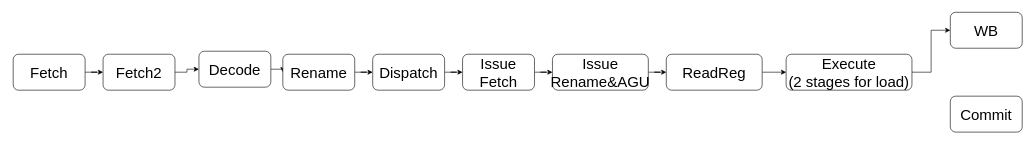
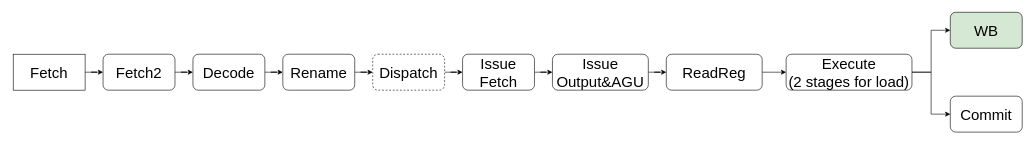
  <mxCell id="0" />
  <mxCell id="1" parent="0" />
  <mxCell id="2" value="" style="edgeStyle=orthogonalEdgeStyle;rounded=0;orthogonalLoop=1;jettySize=auto;html=1;fontSize=25;" edge="1" parent="1" source="3" target="5"><mxGeometry relative="1" as="geometry" /></mxCell>
- <mxCell id="3" value="&lt;font style=&quot;font-size: 25px&quot;&gt;Fetch&lt;/font&gt;" style="rounded=1;whiteSpace=wrap;html=1;" vertex="1" parent="1"><mxGeometry x="20" y="90" width="120" height="60" as="geometry" /></mxCell>
+ <mxCell id="3" value="&lt;font style=&quot;font-size: 25px&quot;&gt;Fetch&lt;/font&gt;" style="whiteSpace=wrap;html=1;rounded=0;" vertex="1" parent="1"><mxGeometry x="20" y="90" width="120" height="60" as="geometry" /></mxCell>
  <mxCell id="4" value="" style="edgeStyle=orthogonalEdgeStyle;rounded=0;orthogonalLoop=1;jettySize=auto;html=1;fontSize=25;" edge="1" parent="1" source="5" target="7"><mxGeometry relative="1" as="geometry" /></mxCell>
  <mxCell id="5" value="&lt;font style=&quot;font-size: 25px&quot;&gt;Fetch2&lt;/font&gt;" style="rounded=1;whiteSpace=wrap;html=1;" vertex="1" parent="1"><mxGeometry x="170" y="90" width="120" height="60" as="geometry" /></mxCell>
  <mxCell id="6" value="" style="edgeStyle=orthogonalEdgeStyle;rounded=0;orthogonalLoop=1;jettySize=auto;html=1;fontSize=25;" edge="1" parent="1" source="7" target="9"><mxGeometry relative="1" as="geometry" /></mxCell>
- <mxCell id="7" value="&lt;font style=&quot;font-size: 25px&quot;&gt;Decode&lt;/font&gt;" style="rounded=1;whiteSpace=wrap;html=1;" vertex="1" parent="1"><mxGeometry x="330" y="85" width="120" height="60" as="geometry" /></mxCell>
+ <mxCell id="7" value="&lt;font style=&quot;font-size: 25px&quot;&gt;Decode&lt;/font&gt;" style="rounded=1;whiteSpace=wrap;html=1;" vertex="1" parent="1"><mxGeometry x="320" y="90" width="120" height="60" as="geometry" /></mxCell>
  <mxCell id="8" value="" style="edgeStyle=orthogonalEdgeStyle;rounded=0;orthogonalLoop=1;jettySize=auto;html=1;fontSize=25;" edge="1" parent="1" source="9" target="11"><mxGeometry relative="1" as="geometry" /></mxCell>
  <mxCell id="9" value="&lt;font style=&quot;font-size: 25px&quot;&gt;Rename&lt;/font&gt;" style="rounded=1;whiteSpace=wrap;html=1;" vertex="1" parent="1"><mxGeometry x="470" y="90" width="120" height="60" as="geometry" /></mxCell>
  <mxCell id="10" value="" style="edgeStyle=orthogonalEdgeStyle;rounded=0;orthogonalLoop=1;jettySize=auto;html=1;fontSize=25;" edge="1" parent="1" source="11" target="20"><mxGeometry relative="1" as="geometry" /></mxCell>
- <mxCell id="11" value="&lt;font style=&quot;font-size: 25px&quot;&gt;Dispatch&lt;/font&gt;" style="rounded=1;whiteSpace=wrap;html=1;" vertex="1" parent="1"><mxGeometry x="620" y="90" width="120" height="60" as="geometry" /></mxCell>
+ <mxCell id="11" value="&lt;font style=&quot;font-size: 25px&quot;&gt;Dispatch&lt;/font&gt;" style="rounded=1;whiteSpace=wrap;html=1;dashed=1;" vertex="1" parent="1"><mxGeometry x="620" y="90" width="120" height="60" as="geometry" /></mxCell>
  <mxCell id="12" value="" style="edgeStyle=orthogonalEdgeStyle;rounded=0;orthogonalLoop=1;jettySize=auto;html=1;fontSize=25;" edge="1" parent="1" source="13" target="22"><mxGeometry relative="1" as="geometry" /></mxCell>
- <mxCell id="13" value="&lt;font style=&quot;font-size: 25px&quot;&gt;Issue&lt;br&gt;Rename&amp;amp;AGU&lt;br&gt;&lt;/font&gt;" style="rounded=1;whiteSpace=wrap;html=1;" vertex="1" parent="1"><mxGeometry x="920" y="90" width="160" height="60" as="geometry" /></mxCell>
+ <mxCell id="13" value="&lt;font style=&quot;font-size: 25px&quot;&gt;Issue&lt;br&gt;Output&amp;amp;AGU&lt;br&gt;&lt;/font&gt;" style="rounded=1;whiteSpace=wrap;html=1;" vertex="1" parent="1"><mxGeometry x="920" y="90" width="160" height="60" as="geometry" /></mxCell>
  <mxCell id="14" style="edgeStyle=orthogonalEdgeStyle;rounded=0;orthogonalLoop=1;jettySize=auto;html=1;exitX=1;exitY=0.5;exitDx=0;exitDy=0;entryX=0;entryY=0.5;entryDx=0;entryDy=0;fontSize=25;" edge="1" parent="1" source="16" target="17"><mxGeometry relative="1" as="geometry" /></mxCell>
+ <mxCell id="15" style="edgeStyle=orthogonalEdgeStyle;rounded=0;orthogonalLoop=1;jettySize=auto;html=1;exitX=1;exitY=0.5;exitDx=0;exitDy=0;entryX=0;entryY=0.5;entryDx=0;entryDy=0;fontSize=25;" edge="1" parent="1" source="16" target="18"><mxGeometry relative="1" as="geometry" /></mxCell>
  <mxCell id="16" value="&lt;font style=&quot;font-size: 25px&quot;&gt;Execute&lt;br&gt;(2 stages for load)&lt;br&gt;&lt;/font&gt;" style="rounded=1;whiteSpace=wrap;html=1;" vertex="1" parent="1"><mxGeometry x="1310" y="90" width="210" height="60" as="geometry" /></mxCell>
- <mxCell id="17" value="&lt;font style=&quot;font-size: 25px&quot;&gt;WB&lt;br&gt;&lt;/font&gt;" style="rounded=1;whiteSpace=wrap;html=1;" vertex="1" parent="1"><mxGeometry x="1584" y="20" width="120" height="60" as="geometry" /></mxCell>
+ <mxCell id="17" value="&lt;font style=&quot;font-size: 25px&quot;&gt;WB&lt;br&gt;&lt;/font&gt;" style="rounded=1;whiteSpace=wrap;html=1;fillColor=#d5e8d4;" vertex="1" parent="1"><mxGeometry x="1584" y="20" width="120" height="60" as="geometry" /></mxCell>
  <mxCell id="18" value="&lt;font style=&quot;font-size: 25px&quot;&gt;Commit&lt;br&gt;&lt;/font&gt;" style="rounded=1;whiteSpace=wrap;html=1;" vertex="1" parent="1"><mxGeometry x="1584" y="160" width="120" height="60" as="geometry" /></mxCell>
  <mxCell id="19" style="edgeStyle=orthogonalEdgeStyle;rounded=0;orthogonalLoop=1;jettySize=auto;html=1;exitX=1;exitY=0.5;exitDx=0;exitDy=0;fontSize=25;" edge="1" parent="1" source="20" target="13"><mxGeometry relative="1" as="geometry" /></mxCell>
  <mxCell id="20" value="&lt;span style=&quot;font-size: 25px&quot;&gt;Issue&lt;br&gt;Fetch&lt;br&gt;&lt;/span&gt;" style="rounded=1;whiteSpace=wrap;html=1;" vertex="1" parent="1"><mxGeometry x="770" y="90" width="120" height="60" as="geometry" /></mxCell>
  <mxCell id="21" value="" style="edgeStyle=orthogonalEdgeStyle;rounded=0;orthogonalLoop=1;jettySize=auto;html=1;fontSize=25;" edge="1" parent="1" source="22" target="16"><mxGeometry relative="1" as="geometry" /></mxCell>
  <mxCell id="22" value="&lt;font style=&quot;font-size: 25px&quot;&gt;ReadReg&lt;br&gt;&lt;/font&gt;" style="rounded=1;whiteSpace=wrap;html=1;" vertex="1" parent="1"><mxGeometry x="1110" y="90" width="160" height="60" as="geometry" /></mxCell>
